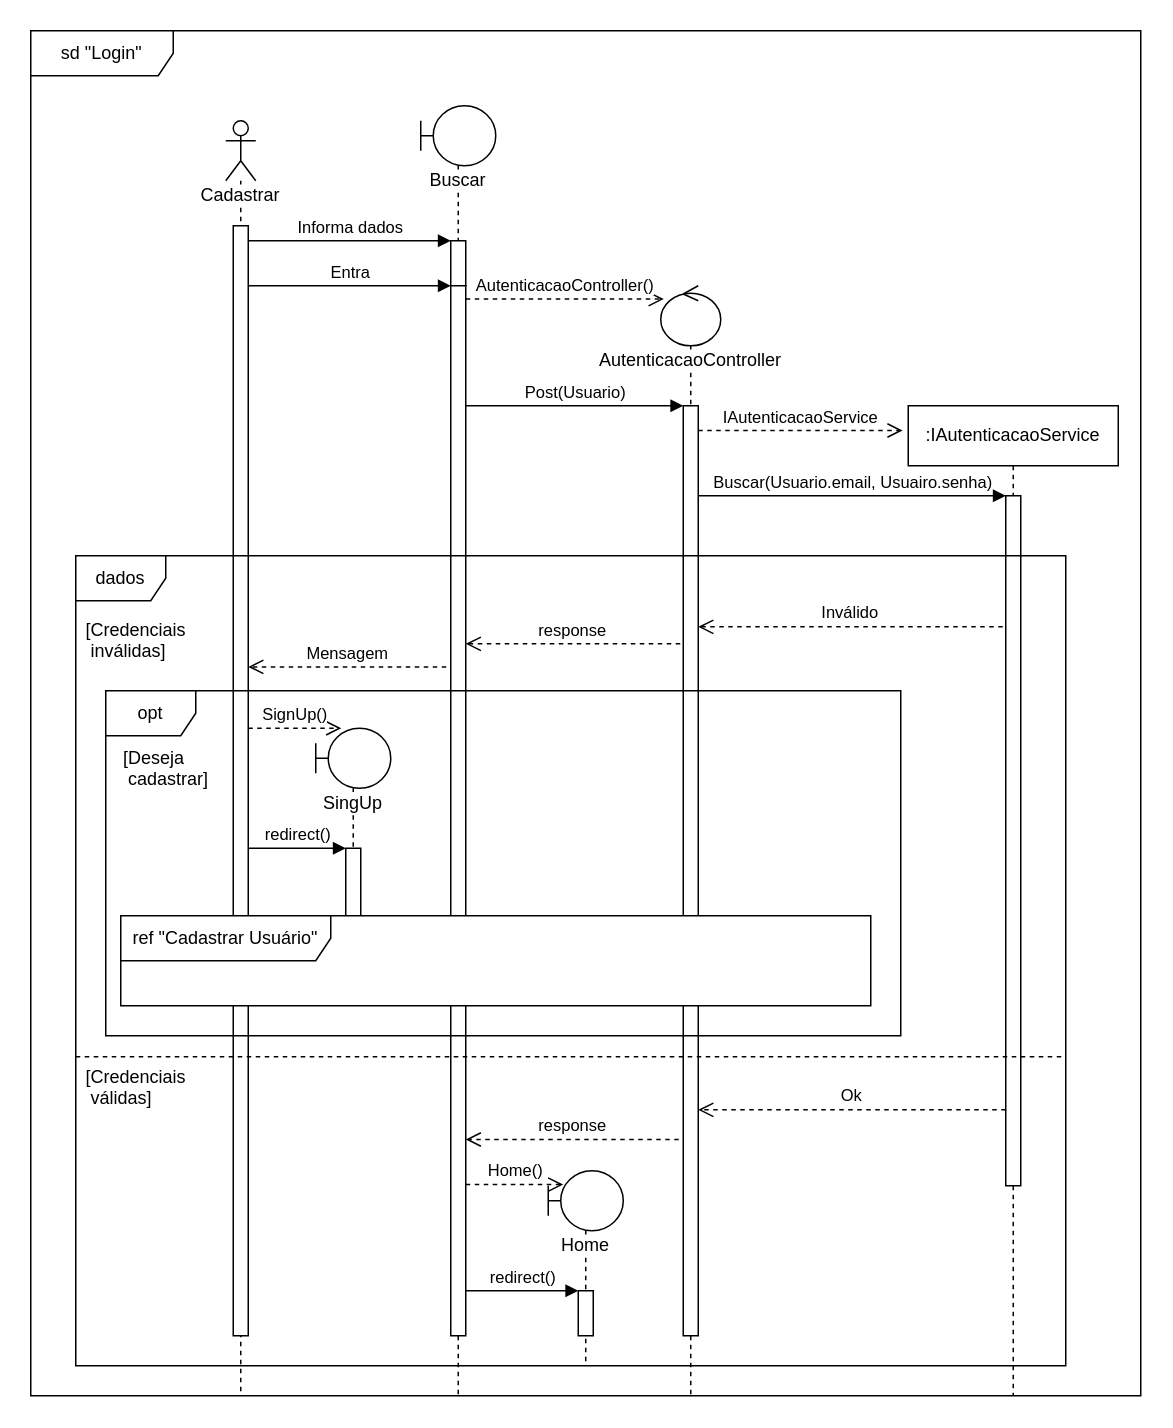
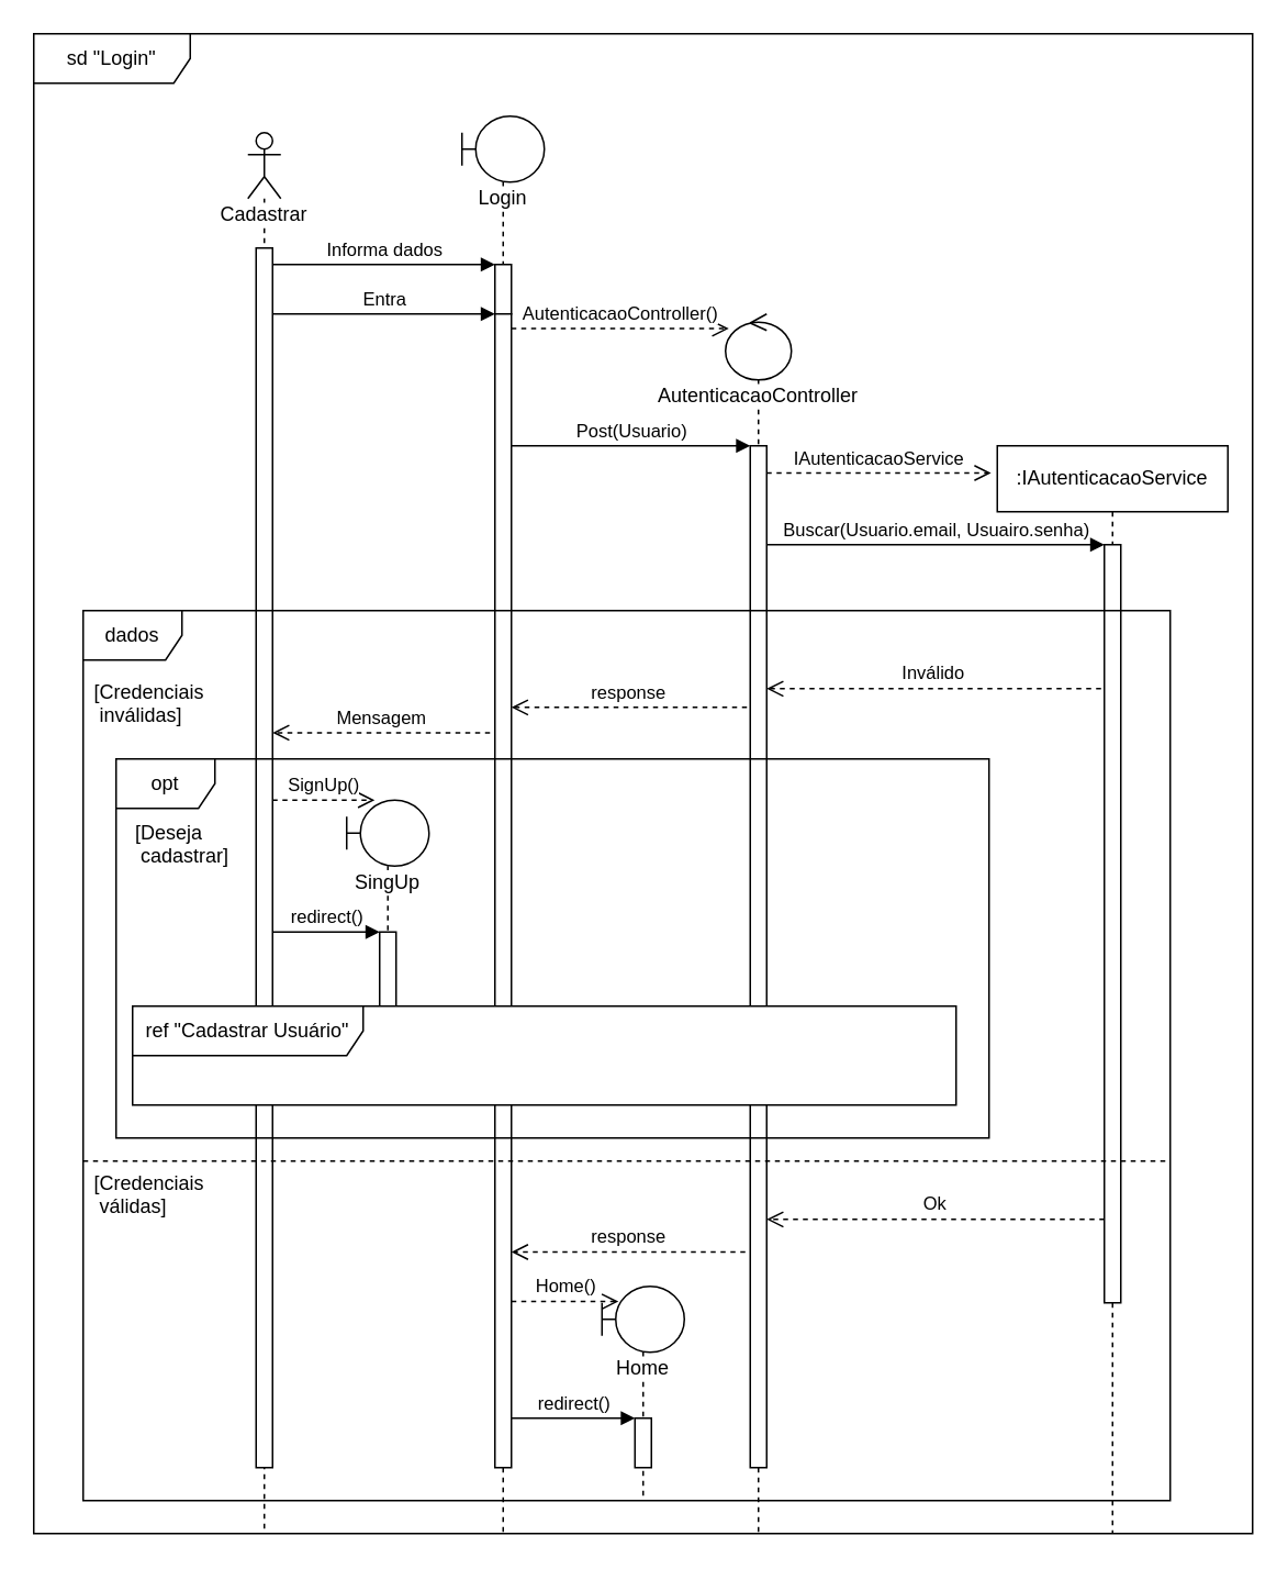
  <mxCell id="0" />
  <mxCell id="1" parent="0" />
  <mxCell id="2" value="sd &quot;Login&quot;" style="shape=umlFrame;whiteSpace=wrap;html=1;width=95;height=30;" vertex="1" parent="1"><mxGeometry x="20" y="20" width="740" height="910" as="geometry" /></mxCell>
  <mxCell id="3" value="Cadastrar" style="shape=umlLifeline;participant=umlActor;perimeter=lifelinePerimeter;whiteSpace=wrap;html=1;container=1;collapsible=0;recursiveResize=0;verticalAlign=top;spacingTop=36;labelBackgroundColor=#ffffff;outlineConnect=0;" vertex="1" parent="1"><mxGeometry x="150" y="80" width="20" height="850" as="geometry" /></mxCell>
  <mxCell id="4" value="" style="html=1;points=[];perimeter=orthogonalPerimeter;" vertex="1" parent="3"><mxGeometry x="5" y="70" width="10" height="740" as="geometry" /></mxCell>
- <mxCell id="5" value="Buscar&lt;br&gt;" style="shape=umlLifeline;participant=umlBoundary;perimeter=lifelinePerimeter;whiteSpace=wrap;html=1;container=1;collapsible=0;recursiveResize=0;verticalAlign=top;spacingTop=36;labelBackgroundColor=#ffffff;outlineConnect=0;" vertex="1" parent="1"><mxGeometry x="280" y="70" width="50" height="860" as="geometry" /></mxCell>
+ <mxCell id="5" value="Login&lt;br&gt;" style="shape=umlLifeline;participant=umlBoundary;perimeter=lifelinePerimeter;whiteSpace=wrap;html=1;container=1;collapsible=0;recursiveResize=0;verticalAlign=top;spacingTop=36;labelBackgroundColor=#ffffff;outlineConnect=0;" vertex="1" parent="1"><mxGeometry x="280" y="70" width="50" height="860" as="geometry" /></mxCell>
  <mxCell id="6" value="" style="html=1;points=[];perimeter=orthogonalPerimeter;" vertex="1" parent="5"><mxGeometry x="20" y="90" width="10" height="30" as="geometry" /></mxCell>
  <mxCell id="7" value="" style="html=1;points=[];perimeter=orthogonalPerimeter;" vertex="1" parent="5"><mxGeometry x="20" y="120" width="10" height="700" as="geometry" /></mxCell>
  <mxCell id="8" value="AutenticacaoController&lt;br&gt;" style="shape=umlLifeline;participant=umlControl;perimeter=lifelinePerimeter;whiteSpace=wrap;html=1;container=1;collapsible=0;recursiveResize=0;verticalAlign=top;spacingTop=36;labelBackgroundColor=#ffffff;outlineConnect=0;" vertex="1" parent="1"><mxGeometry x="440" y="190" width="40" height="740" as="geometry" /></mxCell>
  <mxCell id="9" value="" style="html=1;points=[];perimeter=orthogonalPerimeter;" vertex="1" parent="8"><mxGeometry x="15" y="80" width="10" height="620" as="geometry" /></mxCell>
  <mxCell id="10" value=":IAutenticacaoService" style="shape=umlLifeline;perimeter=lifelinePerimeter;whiteSpace=wrap;html=1;container=1;collapsible=0;recursiveResize=0;outlineConnect=0;" vertex="1" parent="1"><mxGeometry x="605" y="270" width="140" height="660" as="geometry" /></mxCell>
  <mxCell id="11" value="" style="html=1;points=[];perimeter=orthogonalPerimeter;" vertex="1" parent="10"><mxGeometry x="65" y="60" width="10" height="460" as="geometry" /></mxCell>
  <mxCell id="12" value="Informa dados" style="html=1;verticalAlign=bottom;endArrow=block;entryX=0;entryY=0;" edge="1" parent="1" source="4" target="6"><mxGeometry relative="1" as="geometry"><mxPoint x="230" y="170" as="sourcePoint" /></mxGeometry></mxCell>
  <mxCell id="13" value="Entra" style="html=1;verticalAlign=bottom;endArrow=block;entryX=0;entryY=0;" edge="1" parent="1" source="4" target="7"><mxGeometry relative="1" as="geometry"><mxPoint x="97.5" y="425" as="sourcePoint" /></mxGeometry></mxCell>
  <mxCell id="14" value="AutenticacaoController()" style="html=1;verticalAlign=bottom;endArrow=open;dashed=1;endSize=8;entryX=0.05;entryY=0.012;entryDx=0;entryDy=0;entryPerimeter=0;" edge="1" parent="1" source="7" target="8"><mxGeometry relative="1" as="geometry"><mxPoint x="590" y="410" as="sourcePoint" /><mxPoint x="510" y="410" as="targetPoint" /></mxGeometry></mxCell>
  <mxCell id="15" value="Post(Usuario)" style="html=1;verticalAlign=bottom;endArrow=block;entryX=0;entryY=0;" edge="1" parent="1" source="7" target="9"><mxGeometry relative="1" as="geometry"><mxPoint x="385" y="285" as="sourcePoint" /></mxGeometry></mxCell>
  <mxCell id="16" value="response&lt;br&gt;" style="html=1;verticalAlign=bottom;endArrow=open;dashed=1;endSize=8;exitX=-0.3;exitY=0.789;exitDx=0;exitDy=0;exitPerimeter=0;" edge="1" parent="1" source="9" target="7"><mxGeometry relative="1" as="geometry"><mxPoint x="385" y="361" as="targetPoint" /></mxGeometry></mxCell>
  <mxCell id="17" value="&lt;span&gt;IAutenticacaoService&lt;/span&gt;" style="html=1;verticalAlign=bottom;endArrow=open;dashed=1;endSize=8;entryX=-0.027;entryY=0.025;entryDx=0;entryDy=0;entryPerimeter=0;" edge="1" parent="1" source="9" target="10"><mxGeometry relative="1" as="geometry"><mxPoint x="290" y="650" as="sourcePoint" /><mxPoint x="550" y="270" as="targetPoint" /></mxGeometry></mxCell>
  <mxCell id="18" value="Buscar(Usuario.email, Usuairo.senha)" style="html=1;verticalAlign=bottom;endArrow=block;entryX=0;entryY=0;" edge="1" parent="1" source="9" target="11"><mxGeometry relative="1" as="geometry"><mxPoint x="560" y="330" as="sourcePoint" /></mxGeometry></mxCell>
  <mxCell id="19" value="Mensagem" style="html=1;verticalAlign=bottom;endArrow=open;dashed=1;endSize=8;exitX=-0.3;exitY=0.363;exitDx=0;exitDy=0;exitPerimeter=0;" edge="1" parent="1" source="7" target="4"><mxGeometry relative="1" as="geometry"><mxPoint x="280" y="390" as="sourcePoint" /><mxPoint x="200" y="390" as="targetPoint" /></mxGeometry></mxCell>
  <mxCell id="20" value="[Credenciais&lt;br&gt;&amp;nbsp;válidas]" style="text;html=1;resizable=0;points=[];autosize=1;align=left;verticalAlign=top;spacingTop=-4;" vertex="1" parent="1"><mxGeometry x="55" y="708" width="80" height="30" as="geometry" /></mxCell>
  <mxCell id="21" value="[Credenciais&lt;br&gt;&amp;nbsp;inválidas]" style="text;html=1;resizable=0;points=[];autosize=1;align=left;verticalAlign=top;spacingTop=-4;" vertex="1" parent="1"><mxGeometry x="55" y="410" width="80" height="30" as="geometry" /></mxCell>
  <mxCell id="22" value="" style="line;strokeWidth=1;fillColor=none;align=left;verticalAlign=middle;spacingTop=-1;spacingLeft=3;spacingRight=3;rotatable=0;labelPosition=right;points=[];portConstraint=eastwest;dashed=1;" vertex="1" parent="1"><mxGeometry x="50" y="700" width="660" height="8" as="geometry" /></mxCell>
  <mxCell id="23" value="Inválido" style="html=1;verticalAlign=bottom;endArrow=open;dashed=1;endSize=8;exitX=-0.2;exitY=0.19;exitDx=0;exitDy=0;exitPerimeter=0;" edge="1" parent="1" source="11" target="9"><mxGeometry relative="1" as="geometry"><mxPoint x="320" y="555" as="targetPoint" /><mxPoint x="465" y="555" as="sourcePoint" /></mxGeometry></mxCell>
  <mxCell id="24" value="Ok&lt;br&gt;" style="html=1;verticalAlign=bottom;endArrow=open;dashed=1;endSize=8;exitX=0;exitY=0.89;exitDx=0;exitDy=0;exitPerimeter=0;" edge="1" parent="1" source="11" target="9"><mxGeometry relative="1" as="geometry"><mxPoint x="475" y="453" as="targetPoint" /><mxPoint x="637" y="453" as="sourcePoint" /></mxGeometry></mxCell>
  <mxCell id="25" value="Home&lt;br&gt;" style="shape=umlLifeline;participant=umlBoundary;perimeter=lifelinePerimeter;whiteSpace=wrap;html=1;container=1;collapsible=0;recursiveResize=0;verticalAlign=top;spacingTop=36;labelBackgroundColor=#ffffff;outlineConnect=0;" vertex="1" parent="1"><mxGeometry x="365" y="780" width="50" height="130" as="geometry" /></mxCell>
  <mxCell id="26" value="" style="html=1;points=[];perimeter=orthogonalPerimeter;" vertex="1" parent="25"><mxGeometry x="20" y="80" width="10" height="30" as="geometry" /></mxCell>
  <mxCell id="27" value="response&lt;br&gt;" style="html=1;verticalAlign=bottom;endArrow=open;dashed=1;endSize=8;exitX=-0.2;exitY=0.256;exitDx=0;exitDy=0;exitPerimeter=0;" edge="1" parent="1" source="9" target="7"><mxGeometry relative="1" as="geometry"><mxPoint x="320" y="573" as="targetPoint" /><mxPoint x="462" y="573" as="sourcePoint" /></mxGeometry></mxCell>
  <mxCell id="28" value="Home()" style="html=1;verticalAlign=bottom;endArrow=open;dashed=1;endSize=8;entryX=0.2;entryY=0.071;entryDx=0;entryDy=0;entryPerimeter=0;" edge="1" parent="1" source="7" target="25"><mxGeometry relative="1" as="geometry"><mxPoint x="320" y="237" as="sourcePoint" /><mxPoint x="450" y="237" as="targetPoint" /></mxGeometry></mxCell>
  <mxCell id="29" value="redirect()" style="html=1;verticalAlign=bottom;endArrow=block;entryX=0;entryY=0;" edge="1" target="26" parent="1" source="7"><mxGeometry relative="1" as="geometry"><mxPoint x="310" y="670" as="sourcePoint" /></mxGeometry></mxCell>
  <mxCell id="30" value="opt" style="shape=umlFrame;whiteSpace=wrap;html=1;" vertex="1" parent="1"><mxGeometry x="70" y="460" width="530" height="230" as="geometry" /></mxCell>
  <mxCell id="31" value="[Deseja&lt;br&gt;&amp;nbsp;cadastrar]&lt;br&gt;" style="text;html=1;resizable=0;points=[];autosize=1;align=left;verticalAlign=top;spacingTop=-4;" vertex="1" parent="1"><mxGeometry x="80" y="495" width="70" height="30" as="geometry" /></mxCell>
  <mxCell id="32" value="SingUp&lt;br&gt;" style="shape=umlLifeline;participant=umlBoundary;perimeter=lifelinePerimeter;whiteSpace=wrap;html=1;container=1;collapsible=0;recursiveResize=0;verticalAlign=top;spacingTop=36;labelBackgroundColor=#ffffff;outlineConnect=0;" vertex="1" parent="1"><mxGeometry x="210" y="485" width="50" height="130" as="geometry" /></mxCell>
  <mxCell id="33" value="" style="html=1;points=[];perimeter=orthogonalPerimeter;" vertex="1" parent="32"><mxGeometry x="20" y="80" width="10" height="50" as="geometry" /></mxCell>
  <mxCell id="34" value="SignUp()" style="html=1;verticalAlign=bottom;endArrow=open;dashed=1;endSize=8;entryX=0.34;entryY=0;entryDx=0;entryDy=0;entryPerimeter=0;" edge="1" parent="1" source="4" target="32"><mxGeometry relative="1" as="geometry"><mxPoint x="320" y="799" as="sourcePoint" /><mxPoint x="385" y="799" as="targetPoint" /></mxGeometry></mxCell>
  <mxCell id="35" value="redirect()" style="html=1;verticalAlign=bottom;endArrow=block;" edge="1" parent="1" source="4" target="33"><mxGeometry relative="1" as="geometry"><mxPoint x="320" y="870" as="sourcePoint" /><mxPoint x="395" y="870" as="targetPoint" /></mxGeometry></mxCell>
  <mxCell id="36" value="ref &quot;Cadastrar Usuário&quot;" style="shape=umlFrame;whiteSpace=wrap;html=1;width=140;height=30;swimlaneFillColor=#ffffff;" vertex="1" parent="1"><mxGeometry x="80" y="610" width="500" height="60" as="geometry" /></mxCell>
  <mxCell id="37" value="dados" style="shape=umlFrame;whiteSpace=wrap;html=1;" vertex="1" parent="1"><mxGeometry x="50" y="370" width="660" height="540" as="geometry" /></mxCell>
